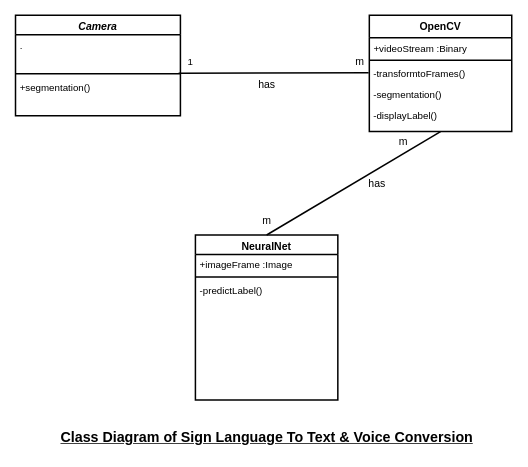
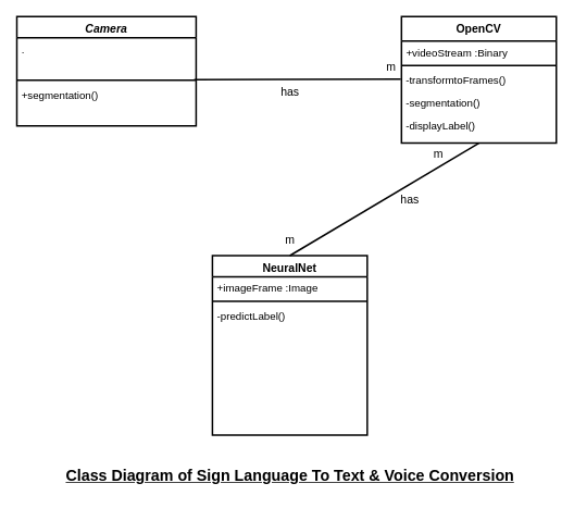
  <mxCell id="0" />
  <mxCell id="1" parent="0" />
  <mxCell id="2" value="Camera" style="swimlane;fontStyle=3;align=center;verticalAlign=top;childLayout=stackLayout;horizontal=1;startSize=26;horizontalStack=0;resizeParent=1;resizeLast=0;collapsible=1;marginBottom=0;rounded=0;shadow=0;strokeWidth=2;fontSize=14;" vertex="1" parent="1"><mxGeometry x="20" y="20" width="220" height="134" as="geometry"><mxRectangle x="230" y="140" width="160" height="26" as="alternateBounds" /></mxGeometry></mxCell>
  <mxCell id="3" value="." style="text;align=left;verticalAlign=top;spacingLeft=4;spacingRight=4;overflow=hidden;rotatable=0;points=[[0,0.5],[1,0.5]];portConstraint=eastwest;strokeWidth=2;fontSize=13;" vertex="1" parent="2"><mxGeometry y="26" width="220" height="47" as="geometry" /></mxCell>
  <mxCell id="4" value="" style="line;html=1;strokeWidth=2;align=left;verticalAlign=middle;spacingTop=-1;spacingLeft=3;spacingRight=3;rotatable=0;labelPosition=right;points=[];portConstraint=eastwest;fontSize=13;" vertex="1" parent="2"><mxGeometry y="73" width="220" height="10" as="geometry" /></mxCell>
  <mxCell id="5" value="+segmentation()" style="text;align=left;verticalAlign=top;spacingLeft=4;spacingRight=4;overflow=hidden;rotatable=0;points=[[0,0.5],[1,0.5]];portConstraint=eastwest;strokeWidth=2;fontSize=13;" vertex="1" parent="2"><mxGeometry y="83" width="220" height="26" as="geometry" /></mxCell>
  <mxCell id="6" value="NeuralNet" style="swimlane;fontStyle=1;align=center;verticalAlign=top;childLayout=stackLayout;horizontal=1;startSize=26;horizontalStack=0;resizeParent=1;resizeLast=0;collapsible=1;marginBottom=0;rounded=0;shadow=0;strokeWidth=2;fontSize=14;" vertex="1" parent="1"><mxGeometry x="260" y="313" width="190" height="220" as="geometry"><mxRectangle x="130" y="380" width="160" height="26" as="alternateBounds" /></mxGeometry></mxCell>
  <mxCell id="7" value="+imageFrame :Image" style="text;align=left;verticalAlign=top;spacingLeft=4;spacingRight=4;overflow=hidden;rotatable=0;points=[[0,0.5],[1,0.5]];portConstraint=eastwest;strokeWidth=2;fontSize=13;" vertex="1" parent="6"><mxGeometry y="26" width="190" height="26" as="geometry" /></mxCell>
  <mxCell id="8" value="" style="line;html=1;strokeWidth=2;align=left;verticalAlign=middle;spacingTop=-1;spacingLeft=3;spacingRight=3;rotatable=0;labelPosition=right;points=[];portConstraint=eastwest;fontSize=13;" vertex="1" parent="6"><mxGeometry y="52" width="190" height="8" as="geometry" /></mxCell>
  <mxCell id="9" value="-predictLabel()" style="text;align=left;verticalAlign=top;spacingLeft=4;spacingRight=4;overflow=hidden;rotatable=0;points=[[0,0.5],[1,0.5]];portConstraint=eastwest;strokeWidth=2;fontSize=13;" vertex="1" parent="6"><mxGeometry y="60" width="190" height="26" as="geometry" /></mxCell>
  <mxCell id="10" value="OpenCV" style="swimlane;fontStyle=1;align=center;verticalAlign=top;childLayout=stackLayout;horizontal=1;startSize=30;horizontalStack=0;resizeParent=1;resizeLast=0;collapsible=1;marginBottom=0;rounded=0;shadow=0;strokeWidth=2;fontSize=14;" vertex="1" parent="1"><mxGeometry x="492" y="20" width="190" height="155" as="geometry"><mxRectangle x="520" y="430" width="170" height="26" as="alternateBounds" /></mxGeometry></mxCell>
  <mxCell id="11" value="+videoStream :Binary" style="text;align=left;verticalAlign=top;spacingLeft=4;spacingRight=4;overflow=hidden;rotatable=0;points=[[0,0.5],[1,0.5]];portConstraint=eastwest;strokeWidth=2;fontSize=13;" vertex="1" parent="10"><mxGeometry y="30" width="190" height="26" as="geometry" /></mxCell>
  <mxCell id="12" value="" style="line;html=1;strokeWidth=2;align=left;verticalAlign=middle;spacingTop=-1;spacingLeft=3;spacingRight=3;rotatable=0;labelPosition=right;points=[];portConstraint=eastwest;fontSize=13;" vertex="1" parent="10"><mxGeometry y="56" width="190" height="8" as="geometry" /></mxCell>
  <mxCell id="13" value="&amp;nbsp;-transformtoFrames()" style="text;html=1;align=left;verticalAlign=middle;resizable=0;points=[];autosize=1;strokeColor=none;fillColor=none;strokeWidth=2;fontSize=13;" vertex="1" parent="10"><mxGeometry y="64" width="190" height="28" as="geometry" /></mxCell>
  <mxCell id="14" value="&amp;nbsp;-segmentation()" style="text;html=1;align=left;verticalAlign=middle;resizable=0;points=[];autosize=1;strokeColor=none;fillColor=none;strokeWidth=2;fontSize=13;" vertex="1" parent="10"><mxGeometry y="92" width="190" height="28" as="geometry" /></mxCell>
  <mxCell id="15" value="&amp;nbsp;-displayLabel()" style="text;html=1;align=left;verticalAlign=middle;resizable=0;points=[];autosize=1;strokeColor=none;fillColor=none;strokeWidth=2;fontSize=13;" vertex="1" parent="10"><mxGeometry y="120" width="190" height="28" as="geometry" /></mxCell>
  <mxCell id="16" value="" style="endArrow=none;html=1;rounded=0;strokeWidth=2;fontSize=13;entryX=0.989;entryY=1.092;entryDx=0;entryDy=0;entryPerimeter=0;exitX=0.97;exitY=-0.048;exitDx=0;exitDy=0;exitPerimeter=0;" edge="1" parent="1" target="3"><mxGeometry width="50" height="50" relative="1" as="geometry"><mxPoint x="491.1" y="96.56" as="sourcePoint" /><mxPoint x="312" y="93" as="targetPoint" /><Array as="points" /></mxGeometry></mxCell>
- <mxCell id="17" value="1" style="text;html=1;align=center;verticalAlign=middle;resizable=0;points=[];autosize=1;strokeColor=none;fillColor=none;strokeWidth=2;fontSize=13;" vertex="1" parent="1"><mxGeometry x="240" y="68" width="25" height="28" as="geometry" /></mxCell>
  <mxCell id="18" value="has" style="text;html=1;align=center;verticalAlign=middle;resizable=0;points=[];autosize=1;strokeColor=none;fillColor=none;fontSize=14;" vertex="1" parent="1"><mxGeometry x="477" y="230" width="50" height="30" as="geometry" /></mxCell>
  <mxCell id="19" value="has" style="text;html=1;align=center;verticalAlign=middle;resizable=0;points=[];autosize=1;strokeColor=none;fillColor=none;fontSize=14;" vertex="1" parent="1"><mxGeometry x="330" y="98" width="50" height="30" as="geometry" /></mxCell>
  <mxCell id="20" value="" style="endArrow=none;html=1;rounded=0;strokeWidth=2;fontSize=14;exitX=0.5;exitY=0;exitDx=0;exitDy=0;entryX=0.5;entryY=1;entryDx=0;entryDy=0;" edge="1" parent="1" source="6" target="10"><mxGeometry width="50" height="50" relative="1" as="geometry"><mxPoint x="320" y="420" as="sourcePoint" /><mxPoint x="464.78" y="539.386" as="targetPoint" /></mxGeometry></mxCell>
  <mxCell id="21" value="m" style="text;html=1;align=center;verticalAlign=middle;resizable=0;points=[];autosize=1;strokeColor=none;fillColor=none;fontSize=14;" vertex="1" parent="1"><mxGeometry x="459" y="67" width="40" height="30" as="geometry" /></mxCell>
  <mxCell id="22" value="m" style="text;html=1;align=center;verticalAlign=middle;resizable=0;points=[];autosize=1;strokeColor=none;fillColor=none;fontSize=14;" vertex="1" parent="1"><mxGeometry x="517" y="173" width="40" height="30" as="geometry" /></mxCell>
  <mxCell id="23" value="&lt;b&gt;&lt;u&gt;&lt;font style=&quot;font-size: 19px;&quot;&gt;Class Diagram of Sign Language To Text &amp;amp; Voice Conversion&lt;/font&gt;&lt;/u&gt;&lt;/b&gt;" style="text;html=1;align=center;verticalAlign=middle;resizable=0;points=[];autosize=1;strokeColor=none;fillColor=none;fontSize=14;" vertex="1" parent="1"><mxGeometry x="71" y="566" width="568" height="35" as="geometry" /></mxCell>
  <mxCell id="24" value="m" style="text;html=1;align=center;verticalAlign=middle;resizable=0;points=[];autosize=1;strokeColor=none;fillColor=none;fontSize=14;" vertex="1" parent="1"><mxGeometry x="335" y="279" width="40" height="30" as="geometry" /></mxCell>
